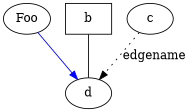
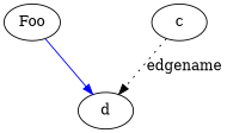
  digraph {
    fontname="DejaVu Serif"
    node [fontname="DejaVu Serif"]
    edge [fontname="DejaVu Serif"]
    n1 [label=Foo]
-   b [shape=box]
    c
    d
    subgraph sub_1 {
      rank=same
      n1
-     b
      c
    }
    n1 -> d [color=blue]
-   b -> d [dir=none]
    c -> d [label=edgename style=dotted]
  }
